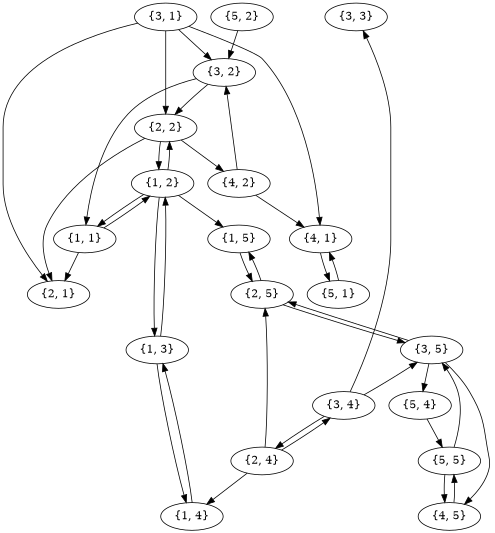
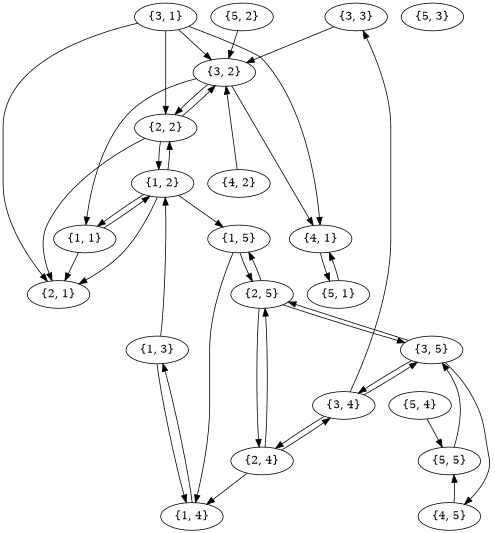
  strict digraph {
    edge [weight=1]
    "{3, 3}"
    "{3, 2}"
    "{3, 4}"
    "{3, 5}"
    "{2, 4}"
    "{2, 2}"
    "{1, 1}"
    "{5, 4}"
    "{5, 5}"
    "{4, 5}"
    "{2, 1}"
    "{1, 2}"
    "{1, 5}"
    "{1, 3}"
    "{2, 5}"
    "{1, 4}"
    "{5, 1}"
    "{4, 1}"
    "{5, 2}"
+   "{5, 3}"
    "{3, 1}"
    "{4, 2}"
+   "{3, 3}" -> "{3, 2}"
    "{3, 2}" -> "{2, 2}"
    "{3, 2}" -> "{1, 1}"
    "{3, 4}" -> "{3, 3}"
    "{3, 4}" -> "{3, 5}"
    "{3, 4}" -> "{2, 4}"
-   "{3, 5}" -> "{5, 4}"
+   "{3, 5}" -> "{3, 4}"
    "{3, 5}" -> "{4, 5}"
    "{3, 5}" -> "{2, 5}"
    "{2, 4}" -> "{3, 4}"
    "{2, 4}" -> "{2, 5}"
    "{2, 4}" -> "{1, 4}"
-   "{2, 2}" -> "{4, 2}"
+   "{2, 2}" -> "{3, 2}"
    "{2, 2}" -> "{2, 1}"
    "{2, 2}" -> "{1, 2}"
    "{1, 1}" -> "{2, 1}"
    "{1, 1}" -> "{1, 2}"
    "{5, 4}" -> "{5, 5}"
    "{5, 5}" -> "{3, 5}"
-   "{5, 5}" -> "{4, 5}"
    "{4, 5}" -> "{5, 5}"
    "{1, 2}" -> "{2, 2}"
    "{1, 2}" -> "{1, 1}"
    "{1, 2}" -> "{1, 5}"
-   "{1, 2}" -> "{1, 3}"
+   "{1, 2}" -> "{2, 1}"
    "{1, 5}" -> "{2, 5}"
+   "{1, 5}" -> "{1, 4}"
    "{1, 3}" -> "{1, 2}"
    "{1, 3}" -> "{1, 4}"
    "{2, 5}" -> "{3, 5}"
+   "{2, 5}" -> "{2, 4}"
    "{2, 5}" -> "{1, 5}"
    "{1, 4}" -> "{1, 3}"
    "{5, 1}" -> "{4, 1}"
    "{4, 1}" -> "{5, 1}"
    "{5, 2}" -> "{3, 2}"
    "{3, 1}" -> "{3, 2}"
    "{3, 1}" -> "{2, 2}"
    "{3, 1}" -> "{2, 1}"
    "{3, 1}" -> "{4, 1}"
    "{4, 2}" -> "{3, 2}"
-   "{4, 2}" -> "{4, 1}"
+   "{3, 2}" -> "{4, 1}"
  }
